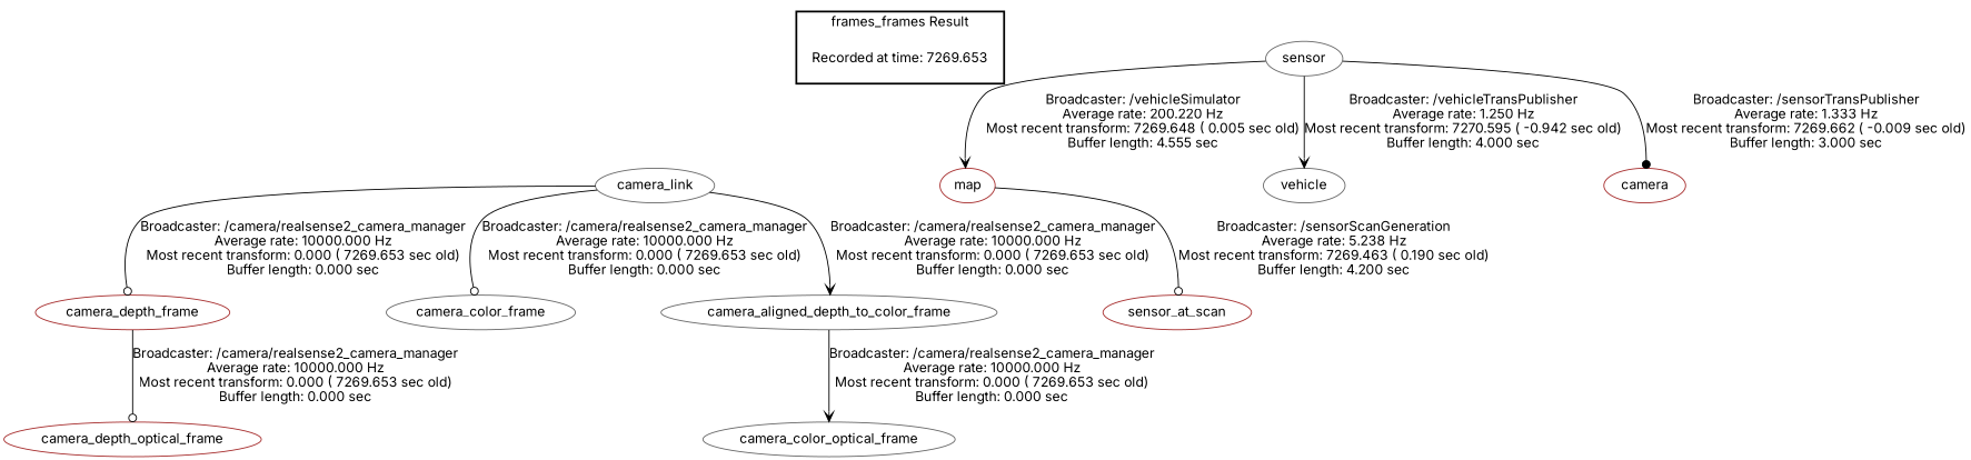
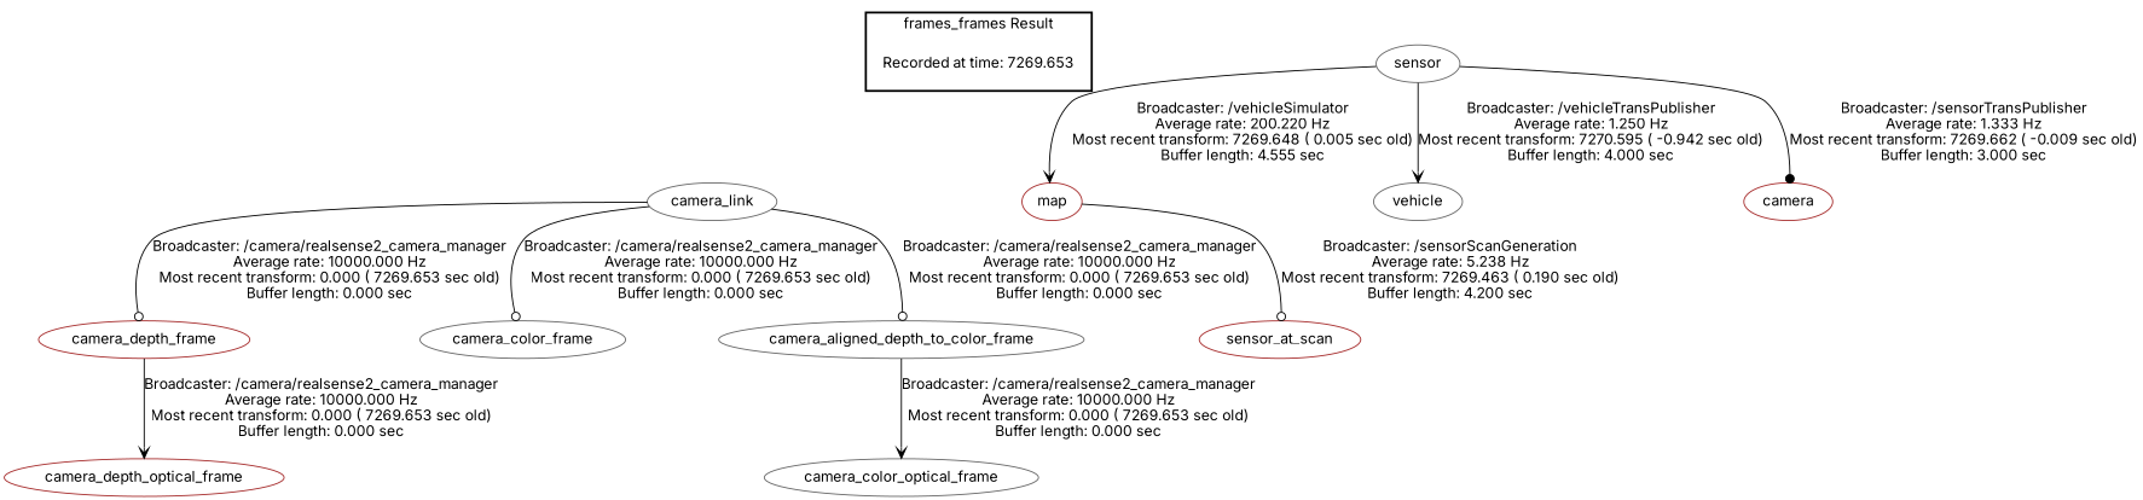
  digraph {
    fontname=Inter
    node [color=brown fontname=Inter]
    edge [fontname=Inter arrowhead=odot]
    "Recorded at time: 7269.653" [shape=plaintext]
    camera_link [color=gray40]
    map
    camera_depth_frame
    camera_color_frame [color=gray40]
    camera_aligned_depth_to_color_frame [color=gray40]
    camera_depth_optical_frame
    camera_color_optical_frame [color=gray40]
    sensor_at_scan
    sensor [color=gray40]
    vehicle [color=gray40]
    camera
    subgraph cluster_1 {
      color=black
      label="frames_frames Result"
      style=bold
      "Recorded at time: 7269.653"
    }
    "Recorded at time: 7269.653" -> camera_link [style=invis arrowhead=""]
    "Recorded at time: 7269.653" -> map [style=invis arrowhead=""]
    camera_link -> camera_depth_frame [label="Broadcaster: /camera/realsense2_camera_manager\nAverage rate: 10000.000 Hz\nMost recent transform: 0.000 ( 7269.653 sec old)\nBuffer length: 0.000 sec\n"]
    camera_link -> camera_color_frame [label="Broadcaster: /camera/realsense2_camera_manager\nAverage rate: 10000.000 Hz\nMost recent transform: 0.000 ( 7269.653 sec old)\nBuffer length: 0.000 sec\n"]
-   camera_link -> camera_aligned_depth_to_color_frame [arrowhead=vee label="Broadcaster: /camera/realsense2_camera_manager\nAverage rate: 10000.000 Hz\nMost recent transform: 0.000 ( 7269.653 sec old)\nBuffer length: 0.000 sec\n"]
+   camera_link -> camera_aligned_depth_to_color_frame [label="Broadcaster: /camera/realsense2_camera_manager\nAverage rate: 10000.000 Hz\nMost recent transform: 0.000 ( 7269.653 sec old)\nBuffer length: 0.000 sec\n"]
    map -> sensor_at_scan [label="Broadcaster: /sensorScanGeneration\nAverage rate: 5.238 Hz\nMost recent transform: 7269.463 ( 0.190 sec old)\nBuffer length: 4.200 sec\n"]
-   camera_depth_frame -> camera_depth_optical_frame [label="Broadcaster: /camera/realsense2_camera_manager\nAverage rate: 10000.000 Hz\nMost recent transform: 0.000 ( 7269.653 sec old)\nBuffer length: 0.000 sec\n"]
+   camera_depth_frame -> camera_depth_optical_frame [arrowhead=vee label="Broadcaster: /camera/realsense2_camera_manager\nAverage rate: 10000.000 Hz\nMost recent transform: 0.000 ( 7269.653 sec old)\nBuffer length: 0.000 sec\n"]
    camera_aligned_depth_to_color_frame -> camera_color_optical_frame [arrowhead=vee label="Broadcaster: /camera/realsense2_camera_manager\nAverage rate: 10000.000 Hz\nMost recent transform: 0.000 ( 7269.653 sec old)\nBuffer length: 0.000 sec\n"]
    sensor -> map [arrowhead=vee label="Broadcaster: /vehicleSimulator\nAverage rate: 200.220 Hz\nMost recent transform: 7269.648 ( 0.005 sec old)\nBuffer length: 4.555 sec\n"]
    sensor -> vehicle [arrowhead=vee label="Broadcaster: /vehicleTransPublisher\nAverage rate: 1.250 Hz\nMost recent transform: 7270.595 ( -0.942 sec old)\nBuffer length: 4.000 sec\n"]
    sensor -> camera [arrowhead=dot label="Broadcaster: /sensorTransPublisher\nAverage rate: 1.333 Hz\nMost recent transform: 7269.662 ( -0.009 sec old)\nBuffer length: 3.000 sec\n"]
  }
